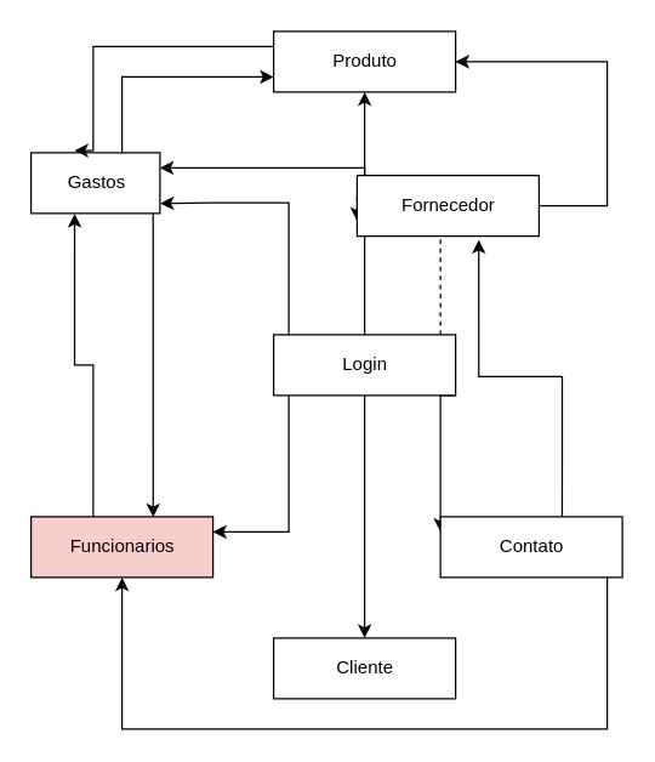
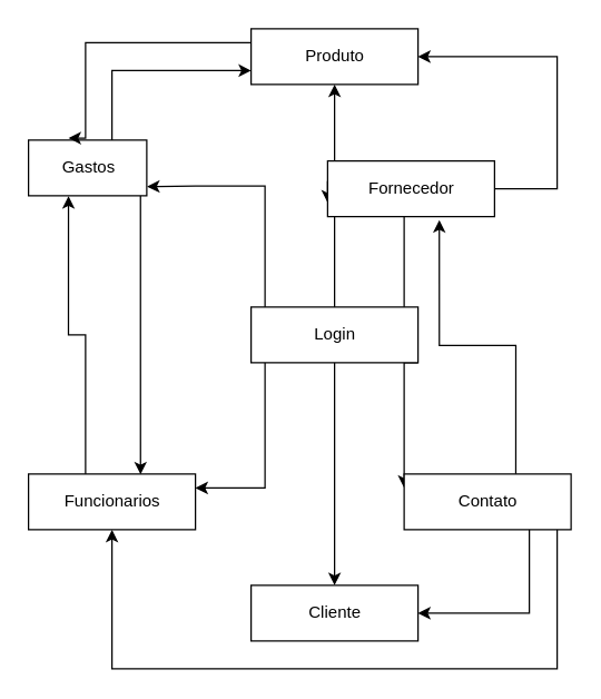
  <mxCell id="0" />
  <mxCell id="1" parent="0" />
  <mxCell id="2" value="" style="edgeStyle=orthogonalEdgeStyle;rounded=0;orthogonalLoop=1;jettySize=auto;html=1;entryX=1.003;entryY=0.836;entryDx=0;entryDy=0;entryPerimeter=0;" edge="1" parent="1" source="8" target="13"><mxGeometry relative="1" as="geometry"><mxPoint x="240" y="140" as="targetPoint" /><Array as="points"><mxPoint x="190" y="133" /><mxPoint x="140" y="133" /></Array></mxGeometry></mxCell>
  <mxCell id="3" value="" style="edgeStyle=orthogonalEdgeStyle;rounded=0;orthogonalLoop=1;jettySize=auto;html=1;entryX=0.5;entryY=1;entryDx=0;entryDy=0;" edge="1" parent="1" source="8" target="15"><mxGeometry relative="1" as="geometry"><mxPoint x="380" y="240" as="targetPoint" /></mxGeometry></mxCell>
- <mxCell id="4" value="" style="edgeStyle=orthogonalEdgeStyle;rounded=0;orthogonalLoop=1;jettySize=auto;html=1;entryX=0;entryY=0.75;entryDx=0;entryDy=0;dashed=1;" edge="1" parent="1" source="8" target="18"><mxGeometry relative="1" as="geometry"><mxPoint x="270" y="110" as="targetPoint" /><Array as="points"><mxPoint x="290" y="130" /></Array></mxGeometry></mxCell>
+ <mxCell id="4" value="" style="edgeStyle=orthogonalEdgeStyle;rounded=0;orthogonalLoop=1;jettySize=auto;html=1;entryX=0;entryY=0.75;entryDx=0;entryDy=0;" edge="1" parent="1" source="8" target="18"><mxGeometry relative="1" as="geometry"><mxPoint x="270" y="110" as="targetPoint" /><Array as="points"><mxPoint x="290" y="130" /></Array></mxGeometry></mxCell>
  <mxCell id="5" value="" style="edgeStyle=orthogonalEdgeStyle;rounded=0;orthogonalLoop=1;jettySize=auto;html=1;entryX=0.5;entryY=0;entryDx=0;entryDy=0;" edge="1" parent="1" source="8" target="19"><mxGeometry relative="1" as="geometry"><mxPoint x="240" y="340" as="targetPoint" /></mxGeometry></mxCell>
  <mxCell id="6" value="" style="edgeStyle=orthogonalEdgeStyle;rounded=0;orthogonalLoop=1;jettySize=auto;html=1;exitX=1;exitY=1;exitDx=0;exitDy=0;entryX=0;entryY=0.25;entryDx=0;entryDy=0;" edge="1" parent="1" source="8" target="23"><mxGeometry relative="1" as="geometry"><mxPoint x="380" y="240" as="targetPoint" /><Array as="points"><mxPoint x="290" y="260" /><mxPoint x="290" y="350" /></Array></mxGeometry></mxCell>
  <mxCell id="7" value="" style="edgeStyle=orthogonalEdgeStyle;rounded=0;orthogonalLoop=1;jettySize=auto;html=1;entryX=1;entryY=0.25;entryDx=0;entryDy=0;" edge="1" parent="1" source="8" target="10"><mxGeometry relative="1" as="geometry"><mxPoint x="100" y="240" as="targetPoint" /><Array as="points"><mxPoint x="190" y="350" /></Array></mxGeometry></mxCell>
  <mxCell id="8" value="Login" style="html=1;" vertex="1" parent="1"><mxGeometry x="180" y="220" width="120" height="40" as="geometry" /></mxCell>
  <mxCell id="9" value="" style="edgeStyle=orthogonalEdgeStyle;rounded=0;orthogonalLoop=1;jettySize=auto;html=1;entryX=0.338;entryY=1.007;entryDx=0;entryDy=0;entryPerimeter=0;" edge="1" parent="1" source="10" target="13"><mxGeometry relative="1" as="geometry"><mxPoint x="80" y="260" as="targetPoint" /><Array as="points"><mxPoint x="61" y="240" /></Array></mxGeometry></mxCell>
- <mxCell id="10" value="Funcionarios" style="html=1;fillColor=#f8cecc;" vertex="1" parent="1"><mxGeometry x="20" y="340" width="120" height="40" as="geometry" /></mxCell>
+ <mxCell id="10" value="Funcionarios" style="html=1;" vertex="1" parent="1"><mxGeometry x="20" y="340" width="120" height="40" as="geometry" /></mxCell>
  <mxCell id="11" value="" style="edgeStyle=orthogonalEdgeStyle;rounded=0;orthogonalLoop=1;jettySize=auto;html=1;entryX=0;entryY=0.75;entryDx=0;entryDy=0;" edge="1" parent="1" source="13" target="15"><mxGeometry relative="1" as="geometry"><mxPoint x="80" y="20" as="targetPoint" /><Array as="points"><mxPoint x="80" y="50" /></Array></mxGeometry></mxCell>
  <mxCell id="12" value="" style="edgeStyle=orthogonalEdgeStyle;rounded=0;orthogonalLoop=1;jettySize=auto;html=1;entryX=0.671;entryY=0.007;entryDx=0;entryDy=0;entryPerimeter=0;" edge="1" parent="1" source="13" target="10"><mxGeometry relative="1" as="geometry"><mxPoint x="80" y="220" as="targetPoint" /><Array as="points"><mxPoint x="101" y="240" /></Array></mxGeometry></mxCell>
  <mxCell id="13" value="&lt;div&gt;Gastos&lt;/div&gt;" style="html=1;" vertex="1" parent="1"><mxGeometry x="20" y="100" width="85" height="40" as="geometry" /></mxCell>
  <mxCell id="14" value="" style="edgeStyle=orthogonalEdgeStyle;rounded=0;orthogonalLoop=1;jettySize=auto;html=1;entryX=0.338;entryY=-0.036;entryDx=0;entryDy=0;entryPerimeter=0;" edge="1" parent="1" source="15" target="13"><mxGeometry relative="1" as="geometry"><mxPoint x="100" y="40" as="targetPoint" /><Array as="points"><mxPoint x="61" y="30" /></Array></mxGeometry></mxCell>
  <mxCell id="15" value="Produto" style="html=1;" vertex="1" parent="1"><mxGeometry x="180" y="20" width="120" height="40" as="geometry" /></mxCell>
  <mxCell id="16" value="" style="edgeStyle=orthogonalEdgeStyle;rounded=0;orthogonalLoop=1;jettySize=auto;html=1;entryX=1;entryY=0.5;entryDx=0;entryDy=0;" edge="1" parent="1" source="18" target="15"><mxGeometry relative="1" as="geometry"><mxPoint x="400" y="20" as="targetPoint" /><Array as="points"><mxPoint x="400" y="40" /></Array></mxGeometry></mxCell>
- <mxCell id="17" value="" style="edgeStyle=orthogonalEdgeStyle;rounded=0;orthogonalLoop=1;jettySize=auto;html=1;entryX=1;entryY=0.25;entryDx=0;entryDy=0;" edge="1" parent="1" source="18" target="13"><mxGeometry relative="1" as="geometry"><mxPoint x="260" y="120" as="targetPoint" /><Array as="points"><mxPoint x="240" y="110" /><mxPoint x="240" y="110" /></Array></mxGeometry></mxCell>
  <mxCell id="18" value="&lt;div&gt;Fornecedor&lt;/div&gt;" style="html=1;" vertex="1" parent="1"><mxGeometry x="235" y="115" width="120" height="40" as="geometry" /></mxCell>
  <mxCell id="19" value="&lt;div&gt;Cliente&lt;/div&gt;" style="html=1;" vertex="1" parent="1"><mxGeometry x="180" y="420" width="120" height="40" as="geometry" /></mxCell>
  <mxCell id="20" value="" style="edgeStyle=orthogonalEdgeStyle;rounded=0;orthogonalLoop=1;jettySize=auto;html=1;exitX=0.669;exitY=0;exitDx=0;exitDy=0;exitPerimeter=0;entryX=0.669;entryY=1.06;entryDx=0;entryDy=0;entryPerimeter=0;" edge="1" parent="1" source="23" target="18"><mxGeometry relative="1" as="geometry"><mxPoint x="370" y="180" as="targetPoint" /></mxGeometry></mxCell>
  <mxCell id="21" value="" style="edgeStyle=orthogonalEdgeStyle;rounded=0;orthogonalLoop=1;jettySize=auto;html=1;entryX=0.5;entryY=1;entryDx=0;entryDy=0;" edge="1" parent="1" source="23" target="10"><mxGeometry relative="1" as="geometry"><mxPoint x="400" y="460" as="targetPoint" /><Array as="points"><mxPoint x="400" y="480" /><mxPoint x="80" y="480" /></Array></mxGeometry></mxCell>
+ <mxCell id="22" style="edgeStyle=orthogonalEdgeStyle;rounded=0;orthogonalLoop=1;jettySize=auto;html=1;entryX=1;entryY=0.5;entryDx=0;entryDy=0;" edge="1" parent="1" source="23" target="19"><mxGeometry relative="1" as="geometry"><mxPoint x="400" y="390" as="targetPoint" /><Array as="points"><mxPoint x="380" y="440" /></Array></mxGeometry></mxCell>
  <mxCell id="23" value="&lt;div&gt;Contato&lt;/div&gt;" style="html=1;" vertex="1" parent="1"><mxGeometry x="290" y="340" width="120" height="40" as="geometry" /></mxCell>
  <mxCell id="24" style="edgeStyle=orthogonalEdgeStyle;rounded=0;orthogonalLoop=1;jettySize=auto;html=1;exitX=0.5;exitY=1;exitDx=0;exitDy=0;" edge="1" parent="1" source="8"><mxGeometry relative="1" as="geometry"><mxPoint x="240" y="260" as="targetPoint" /></mxGeometry></mxCell>
